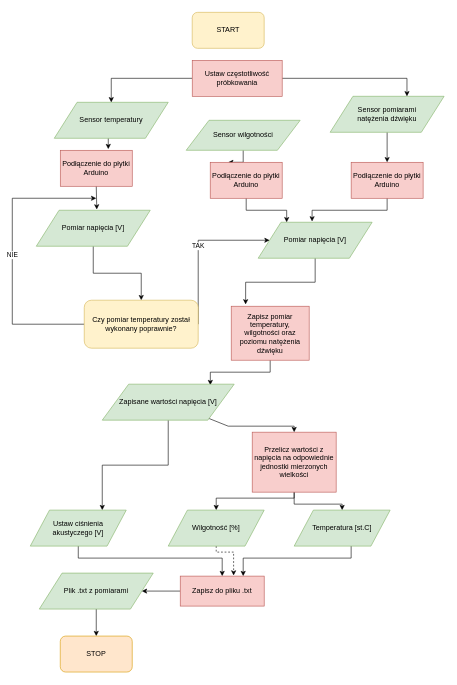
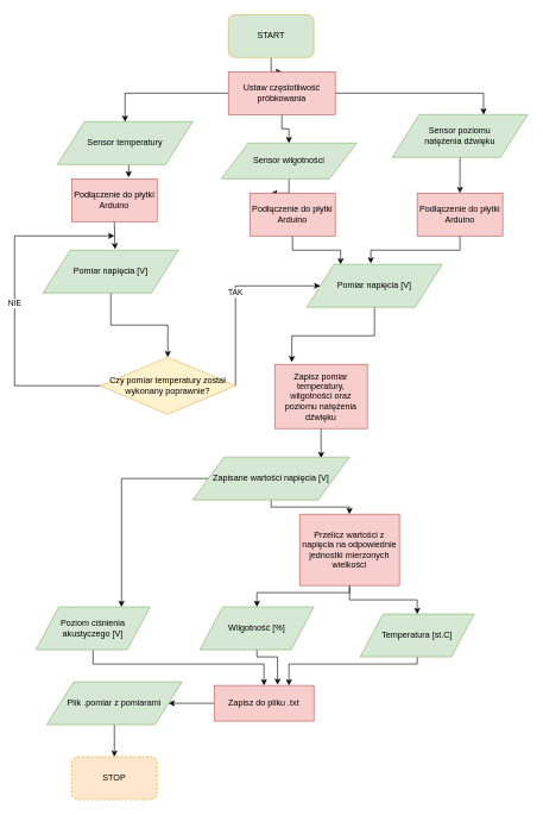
  <mxCell id="0" />
  <mxCell id="1" parent="0" />
- <mxCell id="3" value="START" style="rounded=1;whiteSpace=wrap;html=1;fillColor=#fff2cc;strokeColor=#d6b656;" vertex="1" parent="1"><mxGeometry x="320" y="20" width="120" height="60" as="geometry" /></mxCell>
+ <mxCell id="2" style="edgeStyle=orthogonalEdgeStyle;rounded=0;orthogonalLoop=1;jettySize=auto;html=1;entryX=0.5;entryY=0;entryDx=0;entryDy=0;" edge="1" parent="1" source="3" target="34"><mxGeometry relative="1" as="geometry" /></mxCell>
+ <mxCell id="3" value="START" style="rounded=1;whiteSpace=wrap;html=1;fillColor=#d5e8d4;strokeColor=#d6b656;" vertex="1" parent="1"><mxGeometry x="320" y="20" width="120" height="60" as="geometry" /></mxCell>
  <mxCell id="4" style="edgeStyle=orthogonalEdgeStyle;rounded=0;orthogonalLoop=1;jettySize=auto;html=1;entryX=0.667;entryY=-0.033;entryDx=0;entryDy=0;entryPerimeter=0;" edge="1" parent="1" source="5" target="9"><mxGeometry relative="1" as="geometry"><Array as="points"><mxPoint x="180" y="230" /><mxPoint x="180" y="230" /></Array></mxGeometry></mxCell>
- <mxCell id="5" value="Sensor temperatury" style="shape=parallelogram;perimeter=parallelogramPerimeter;whiteSpace=wrap;html=1;fillColor=#d5e8d4;strokeColor=#82b366;" vertex="1" parent="1"><mxGeometry x="90" y="170" width="190" height="60" as="geometry" /></mxCell>
+ <mxCell id="5" value="Sensor temperatury" style="shape=parallelogram;perimeter=parallelogramPerimeter;whiteSpace=wrap;html=1;fillColor=#d5e8d4;strokeColor=#82b366;" vertex="1" parent="1"><mxGeometry x="80" y="170" width="190" height="60" as="geometry" /></mxCell>
  <mxCell id="6" style="edgeStyle=orthogonalEdgeStyle;rounded=0;orthogonalLoop=1;jettySize=auto;html=1;" edge="1" parent="1" source="7" target="11"><mxGeometry relative="1" as="geometry" /></mxCell>
- <mxCell id="7" value="&lt;div&gt;Sensor pomiarami &lt;br&gt;natężenia dźwięku&lt;/div&gt;" style="shape=parallelogram;perimeter=parallelogramPerimeter;whiteSpace=wrap;html=1;fillColor=#d5e8d4;strokeColor=#82b366;" vertex="1" parent="1"><mxGeometry x="550" y="160" width="190" height="60" as="geometry" /></mxCell>
+ <mxCell id="7" value="&lt;div&gt;Sensor poziomu &lt;br&gt;natężenia dźwięku&lt;/div&gt;" style="shape=parallelogram;perimeter=parallelogramPerimeter;whiteSpace=wrap;html=1;fillColor=#d5e8d4;strokeColor=#82b366;" vertex="1" parent="1"><mxGeometry x="550" y="160" width="190" height="60" as="geometry" /></mxCell>
  <mxCell id="8" style="edgeStyle=orthogonalEdgeStyle;rounded=0;orthogonalLoop=1;jettySize=auto;html=1;exitX=0.5;exitY=1;exitDx=0;exitDy=0;entryX=0.531;entryY=-0.022;entryDx=0;entryDy=0;entryPerimeter=0;" edge="1" parent="1" source="9" target="13"><mxGeometry relative="1" as="geometry"><mxPoint x="160.207" y="360" as="targetPoint" /></mxGeometry></mxCell>
  <mxCell id="9" value="Podłączenie do płytki Arduino" style="rounded=0;whiteSpace=wrap;html=1;fillColor=#f8cecc;strokeColor=#b85450;" vertex="1" parent="1"><mxGeometry x="100" y="250" width="120" height="60" as="geometry" /></mxCell>
  <mxCell id="10" style="edgeStyle=orthogonalEdgeStyle;rounded=0;orthogonalLoop=1;jettySize=auto;html=1;entryX=0.473;entryY=-0.022;entryDx=0;entryDy=0;entryPerimeter=0;" edge="1" parent="1" source="11" target="15"><mxGeometry relative="1" as="geometry" /></mxCell>
  <mxCell id="11" value="Podłączenie do płytki Arduino" style="rounded=0;whiteSpace=wrap;html=1;fillColor=#f8cecc;strokeColor=#b85450;" vertex="1" parent="1"><mxGeometry x="585" y="270" width="120" height="60" as="geometry" /></mxCell>
  <mxCell id="12" style="edgeStyle=orthogonalEdgeStyle;rounded=0;orthogonalLoop=1;jettySize=auto;html=1;entryX=0.5;entryY=0;entryDx=0;entryDy=0;" edge="1" parent="1" source="13" target="18"><mxGeometry relative="1" as="geometry" /></mxCell>
  <mxCell id="13" value="Pomiar napięcia [V]" style="shape=parallelogram;perimeter=parallelogramPerimeter;whiteSpace=wrap;html=1;fillColor=#d5e8d4;strokeColor=#82b366;" vertex="1" parent="1"><mxGeometry x="60" y="350" width="190" height="60" as="geometry" /></mxCell>
  <mxCell id="14" style="edgeStyle=orthogonalEdgeStyle;rounded=0;orthogonalLoop=1;jettySize=auto;html=1;entryX=0.185;entryY=-0.033;entryDx=0;entryDy=0;entryPerimeter=0;" edge="1" parent="1" source="15" target="20"><mxGeometry relative="1" as="geometry"><mxPoint x="455" y="490" as="targetPoint" /></mxGeometry></mxCell>
  <mxCell id="15" value="Pomiar napięcia [V]" style="shape=parallelogram;perimeter=parallelogramPerimeter;whiteSpace=wrap;html=1;fillColor=#d5e8d4;strokeColor=#82b366;" vertex="1" parent="1"><mxGeometry x="430" y="370" width="190" height="60" as="geometry" /></mxCell>
  <mxCell id="16" value="NIE" style="edgeStyle=orthogonalEdgeStyle;rounded=0;orthogonalLoop=1;jettySize=auto;html=1;" edge="1" parent="1" source="18"><mxGeometry relative="1" as="geometry"><mxPoint x="160" y="330" as="targetPoint" /><Array as="points"><mxPoint x="20" y="540" /><mxPoint x="20" y="330" /></Array><mxPoint as="offset" /></mxGeometry></mxCell>
  <mxCell id="17" value="TAK" style="edgeStyle=orthogonalEdgeStyle;rounded=0;orthogonalLoop=1;jettySize=auto;html=1;exitX=1;exitY=0.5;exitDx=0;exitDy=0;entryX=0;entryY=0.5;entryDx=0;entryDy=0;" edge="1" parent="1" source="18" target="15"><mxGeometry relative="1" as="geometry"><mxPoint x="450" y="340" as="targetPoint" /><Array as="points"><mxPoint x="330" y="400" /></Array></mxGeometry></mxCell>
- <mxCell id="18" value="Czy pomiar temperatury został wykonany poprawnie?" style="whiteSpace=wrap;html=1;fillColor=#fff2cc;strokeColor=#d6b656;rounded=1;" vertex="1" parent="1"><mxGeometry x="140" y="500" width="190" height="80" as="geometry" /></mxCell>
+ <mxCell id="18" value="Czy pomiar temperatury został wykonany poprawnie?" style="rhombus;whiteSpace=wrap;html=1;fillColor=#fff2cc;strokeColor=#d6b656;" vertex="1" parent="1"><mxGeometry x="140" y="500" width="190" height="80" as="geometry" /></mxCell>
  <mxCell id="19" style="edgeStyle=orthogonalEdgeStyle;rounded=0;orthogonalLoop=1;jettySize=auto;html=1;entryX=0.819;entryY=0.026;entryDx=0;entryDy=0;entryPerimeter=0;" edge="1" parent="1" source="20" target="26"><mxGeometry relative="1" as="geometry" /></mxCell>
  <mxCell id="20" value="Zapisz pomiar temperatury, wilgotności oraz poziomu natężenia dźwięku" style="rounded=0;whiteSpace=wrap;html=1;fillColor=#f8cecc;strokeColor=#b85450;" vertex="1" parent="1"><mxGeometry x="385" y="510" width="130" height="90" as="geometry" /></mxCell>
  <mxCell id="21" style="edgeStyle=orthogonalEdgeStyle;rounded=0;orthogonalLoop=1;jettySize=auto;html=1;exitX=0.5;exitY=1;exitDx=0;exitDy=0;entryX=0.5;entryY=0;entryDx=0;entryDy=0;" edge="1" parent="1" source="23" target="28"><mxGeometry relative="1" as="geometry"><Array as="points"><mxPoint x="490" y="830" /><mxPoint x="360" y="830" /></Array></mxGeometry></mxCell>
  <mxCell id="22" style="edgeStyle=orthogonalEdgeStyle;rounded=0;orthogonalLoop=1;jettySize=auto;html=1;" edge="1" parent="1" source="23" target="30"><mxGeometry relative="1" as="geometry" /></mxCell>
  <mxCell id="23" value="Przelicz wartości z napięcia na odpowiednie jednostki mierzonych wielkości" style="rounded=0;whiteSpace=wrap;html=1;fillColor=#f8cecc;strokeColor=#b85450;" vertex="1" parent="1"><mxGeometry x="420" y="720" width="140" height="100" as="geometry" /></mxCell>
  <mxCell id="24" style="edgeStyle=orthogonalEdgeStyle;rounded=0;orthogonalLoop=1;jettySize=auto;html=1;" edge="1" parent="1" source="26" target="23"><mxGeometry relative="1" as="geometry"><Array as="points"><mxPoint x="380" y="710" /><mxPoint x="490" y="710" /></Array></mxGeometry></mxCell>
  <mxCell id="25" style="edgeStyle=orthogonalEdgeStyle;rounded=0;orthogonalLoop=1;jettySize=auto;html=1;entryX=0.75;entryY=0;entryDx=0;entryDy=0;" edge="1" parent="1" source="26" target="36"><mxGeometry relative="1" as="geometry" /></mxCell>
- <mxCell id="26" value="Zapisane wartości napięcia [V]" style="shape=parallelogram;perimeter=parallelogramPerimeter;whiteSpace=wrap;html=1;fillColor=#d5e8d4;strokeColor=#82b366;" vertex="1" parent="1"><mxGeometry x="170" y="640" width="220" height="60" as="geometry" /></mxCell>
- <mxCell id="27" style="edgeStyle=orthogonalEdgeStyle;rounded=0;orthogonalLoop=1;jettySize=auto;html=1;entryX=0.636;entryY=-0.02;entryDx=0;entryDy=0;entryPerimeter=0;dashed=1;" edge="1" parent="1" source="28" target="38"><mxGeometry relative="1" as="geometry"><Array as="points"><mxPoint x="360" y="920" /><mxPoint x="389" y="920" /></Array></mxGeometry></mxCell>
+ <mxCell id="26" value="Zapisane wartości napięcia [V]" style="shape=parallelogram;perimeter=parallelogramPerimeter;whiteSpace=wrap;html=1;fillColor=#d5e8d4;strokeColor=#82b366;" vertex="1" parent="1"><mxGeometry x="270" y="640" width="220" height="60" as="geometry" /></mxCell>
+ <mxCell id="27" style="edgeStyle=orthogonalEdgeStyle;rounded=0;orthogonalLoop=1;jettySize=auto;html=1;entryX=0.636;entryY=-0.02;entryDx=0;entryDy=0;entryPerimeter=0;" edge="1" parent="1" source="28" target="38"><mxGeometry relative="1" as="geometry"><Array as="points"><mxPoint x="360" y="920" /><mxPoint x="389" y="920" /></Array></mxGeometry></mxCell>
  <mxCell id="28" value="Wilgotność [%]" style="shape=parallelogram;perimeter=parallelogramPerimeter;whiteSpace=wrap;html=1;fillColor=#d5e8d4;strokeColor=#82b366;" vertex="1" parent="1"><mxGeometry x="280" y="850" width="160" height="60" as="geometry" /></mxCell>
  <mxCell id="29" style="edgeStyle=orthogonalEdgeStyle;rounded=0;orthogonalLoop=1;jettySize=auto;html=1;entryX=0.75;entryY=0;entryDx=0;entryDy=0;" edge="1" parent="1" source="30" target="38"><mxGeometry relative="1" as="geometry"><Array as="points"><mxPoint x="585" y="930" /><mxPoint x="405" y="930" /></Array></mxGeometry></mxCell>
- <mxCell id="30" value="Temperatura [st.C]" style="shape=parallelogram;perimeter=parallelogramPerimeter;whiteSpace=wrap;html=1;fillColor=#d5e8d4;strokeColor=#82b366;" vertex="1" parent="1"><mxGeometry x="490" y="850" width="160" height="60" as="geometry" /></mxCell>
+ <mxCell id="30" value="Temperatura [st.C]" style="shape=parallelogram;perimeter=parallelogramPerimeter;whiteSpace=wrap;html=1;fillColor=#d5e8d4;strokeColor=#82b366;" vertex="1" parent="1"><mxGeometry x="505" y="860" width="160" height="60" as="geometry" /></mxCell>
  <mxCell id="31" style="edgeStyle=orthogonalEdgeStyle;rounded=0;orthogonalLoop=1;jettySize=auto;html=1;entryX=0.5;entryY=0;entryDx=0;entryDy=0;" edge="1" parent="1" source="34" target="5"><mxGeometry relative="1" as="geometry" /></mxCell>
  <mxCell id="32" style="edgeStyle=orthogonalEdgeStyle;rounded=0;orthogonalLoop=1;jettySize=auto;html=1;entryX=0.674;entryY=0;entryDx=0;entryDy=0;entryPerimeter=0;" edge="1" parent="1" source="34" target="7"><mxGeometry relative="1" as="geometry" /></mxCell>
+ <mxCell id="33" style="edgeStyle=orthogonalEdgeStyle;rounded=0;orthogonalLoop=1;jettySize=auto;html=1;" edge="1" parent="1" source="34" target="43"><mxGeometry relative="1" as="geometry" /></mxCell>
  <mxCell id="34" value="Ustaw częstotliwość próbkowania" style="rounded=0;whiteSpace=wrap;html=1;fillColor=#f8cecc;strokeColor=#b85450;" vertex="1" parent="1"><mxGeometry x="320" y="100" width="150" height="60" as="geometry" /></mxCell>
  <mxCell id="35" style="edgeStyle=orthogonalEdgeStyle;rounded=0;orthogonalLoop=1;jettySize=auto;html=1;entryX=0.5;entryY=0;entryDx=0;entryDy=0;" edge="1" parent="1" source="36" target="38"><mxGeometry relative="1" as="geometry"><Array as="points"><mxPoint x="130" y="930" /><mxPoint x="370" y="930" /></Array></mxGeometry></mxCell>
- <mxCell id="36" value="&lt;div&gt;Ustaw ciśnienia&lt;/div&gt;&lt;div&gt; akustyczego [V]&lt;/div&gt;" style="shape=parallelogram;perimeter=parallelogramPerimeter;whiteSpace=wrap;html=1;fillColor=#d5e8d4;strokeColor=#82b366;" vertex="1" parent="1"><mxGeometry x="50" y="850" width="160" height="60" as="geometry" /></mxCell>
+ <mxCell id="36" value="&lt;div&gt;Poziom ciśnienia&lt;/div&gt;&lt;div&gt; akustyczego [V]&lt;/div&gt;" style="shape=parallelogram;perimeter=parallelogramPerimeter;whiteSpace=wrap;html=1;fillColor=#d5e8d4;strokeColor=#82b366;" vertex="1" parent="1"><mxGeometry x="50" y="850" width="160" height="60" as="geometry" /></mxCell>
  <mxCell id="37" style="edgeStyle=orthogonalEdgeStyle;rounded=0;orthogonalLoop=1;jettySize=auto;html=1;entryX=1;entryY=0.5;entryDx=0;entryDy=0;" edge="1" parent="1" source="38" target="40"><mxGeometry relative="1" as="geometry"><mxPoint x="220" y="1050" as="targetPoint" /></mxGeometry></mxCell>
  <mxCell id="38" value="Zapisz do pliku .txt" style="rounded=0;whiteSpace=wrap;html=1;fillColor=#f8cecc;strokeColor=#b85450;" vertex="1" parent="1"><mxGeometry x="300" y="960" width="140" height="50" as="geometry" /></mxCell>
  <mxCell id="39" style="edgeStyle=orthogonalEdgeStyle;rounded=0;orthogonalLoop=1;jettySize=auto;html=1;" edge="1" parent="1" source="40" target="41"><mxGeometry relative="1" as="geometry" /></mxCell>
- <mxCell id="40" value="Plik .txt z pomiarami" style="shape=parallelogram;perimeter=parallelogramPerimeter;whiteSpace=wrap;html=1;fillColor=#d5e8d4;strokeColor=#82b366;" vertex="1" parent="1"><mxGeometry x="65" y="955" width="190" height="60" as="geometry" /></mxCell>
- <mxCell id="41" value="STOP" style="rounded=1;whiteSpace=wrap;html=1;fillColor=#ffe6cc;strokeColor=#d79b00;" vertex="1" parent="1"><mxGeometry x="100" y="1060" width="120" height="60" as="geometry" /></mxCell>
+ <mxCell id="40" value="Plik .pomiar z pomiarami" style="shape=parallelogram;perimeter=parallelogramPerimeter;whiteSpace=wrap;html=1;fillColor=#d5e8d4;strokeColor=#82b366;" vertex="1" parent="1"><mxGeometry x="65" y="955" width="190" height="60" as="geometry" /></mxCell>
+ <mxCell id="41" value="STOP" style="rounded=1;whiteSpace=wrap;html=1;fillColor=#ffe6cc;strokeColor=#d79b00;dashed=1;" vertex="1" parent="1"><mxGeometry x="100" y="1060" width="120" height="60" as="geometry" /></mxCell>
  <mxCell id="42" style="edgeStyle=orthogonalEdgeStyle;rounded=0;orthogonalLoop=1;jettySize=auto;html=1;entryX=0.25;entryY=0;entryDx=0;entryDy=0;" edge="1" parent="1" source="43" target="45"><mxGeometry relative="1" as="geometry" /></mxCell>
  <mxCell id="43" value="&lt;div&gt;Sensor wilgotności&lt;br&gt;&lt;/div&gt;" style="shape=parallelogram;perimeter=parallelogramPerimeter;whiteSpace=wrap;html=1;fillColor=#d5e8d4;strokeColor=#82b366;" vertex="1" parent="1"><mxGeometry x="310" y="200" width="190" height="50" as="geometry" /></mxCell>
  <mxCell id="44" style="edgeStyle=orthogonalEdgeStyle;rounded=0;orthogonalLoop=1;jettySize=auto;html=1;entryX=0.25;entryY=0;entryDx=0;entryDy=0;" edge="1" parent="1" source="45" target="15"><mxGeometry relative="1" as="geometry" /></mxCell>
  <mxCell id="45" value="Podłączenie do płytki Arduino" style="rounded=0;whiteSpace=wrap;html=1;fillColor=#f8cecc;strokeColor=#b85450;" vertex="1" parent="1"><mxGeometry x="350" y="270" width="120" height="60" as="geometry" /></mxCell>
